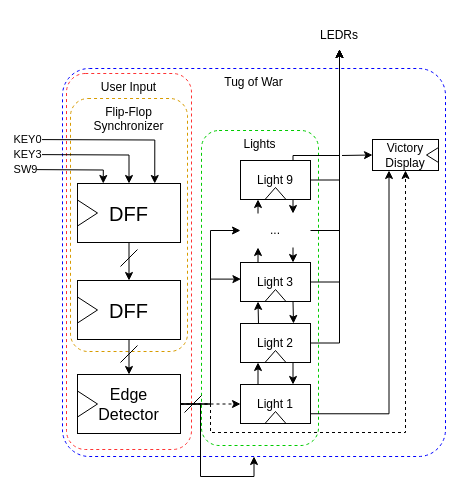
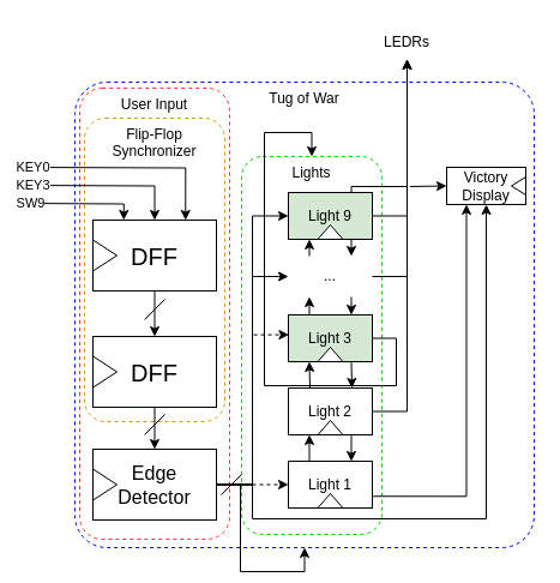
  <mxCell id="0" />
  <mxCell id="1" parent="0" />
  <mxCell id="2" value="Tug of War" style="rounded=1;whiteSpace=wrap;html=1;fillColor=none;dashed=1;align=center;verticalAlign=top;strokeColor=#0000FF;arcSize=7;" parent="1" vertex="1"><mxGeometry x="62" y="68" width="383" height="388" as="geometry" /></mxCell>
  <mxCell id="3" value="Flip-Flop Synchronizer" style="rounded=1;whiteSpace=wrap;html=1;fillColor=none;dashed=1;align=center;verticalAlign=top;strokeColor=#d79b00;" parent="1" vertex="1"><mxGeometry x="70" y="98" width="117" height="253" as="geometry" /></mxCell>
  <mxCell id="4" value="Lights" style="rounded=1;whiteSpace=wrap;html=1;fillColor=none;dashed=1;align=center;verticalAlign=top;strokeColor=#00CC00;" parent="1" vertex="1"><mxGeometry x="201" y="130" width="117" height="315" as="geometry" /></mxCell>
  <mxCell id="5" value="&amp;nbsp;" style="rounded=0;orthogonalLoop=1;jettySize=auto;html=1;exitX=0.75;exitY=0;exitDx=0;exitDy=0;strokeColor=default;entryX=0;entryY=0.5;entryDx=0;entryDy=0;edgeStyle=orthogonalEdgeStyle;elbow=vertical;" parent="1" source="49" target="48" edge="1"><mxGeometry x="0.219" y="1" relative="1" as="geometry"><mxPoint x="373" y="244" as="targetPoint" /><Array as="points"><mxPoint x="293" y="155" /><mxPoint x="341" y="155" /></Array><mxPoint y="1" as="offset" /></mxGeometry></mxCell>
  <mxCell id="6" value="User Input" style="rounded=1;whiteSpace=wrap;html=1;fillColor=none;dashed=1;align=center;verticalAlign=top;strokeColor=#FF3333;" parent="1" vertex="1"><mxGeometry x="66" y="73" width="125" height="376" as="geometry" /></mxCell>
  <mxCell id="7" value="KEY0" style="endArrow=classic;html=1;rounded=0;entryX=0.75;entryY=0;entryDx=0;entryDy=0;edgeStyle=orthogonalEdgeStyle;" parent="1" target="19" edge="1"><mxGeometry x="-0.921" width="50" height="50" relative="1" as="geometry"><mxPoint x="20" y="139" as="sourcePoint" /><mxPoint x="57.5" y="139.25" as="targetPoint" /><mxPoint as="offset" /></mxGeometry></mxCell>
  <mxCell id="8" value="SW9" style="endArrow=classic;html=1;rounded=0;entryX=0.25;entryY=0;entryDx=0;entryDy=0;edgeStyle=orthogonalEdgeStyle;" parent="1" target="19" edge="1"><mxGeometry x="-0.896" width="50" height="50" relative="1" as="geometry"><mxPoint x="20" y="169" as="sourcePoint" /><mxPoint x="57.5" y="168.75" as="targetPoint" /><mxPoint as="offset" /></mxGeometry></mxCell>
  <mxCell id="9" value="KEY3" style="edgeStyle=orthogonalEdgeStyle;rounded=0;orthogonalLoop=1;jettySize=auto;html=1;entryX=0.5;entryY=0;entryDx=0;entryDy=0;" parent="1" target="19" edge="1"><mxGeometry x="-0.898" relative="1" as="geometry"><mxPoint x="20" y="154" as="sourcePoint" /><mxPoint x="57.5" y="154.014" as="targetPoint" /><mxPoint as="offset" /></mxGeometry></mxCell>
  <mxCell id="10" value="" style="edgeStyle=orthogonalEdgeStyle;rounded=0;orthogonalLoop=1;jettySize=auto;html=1;entryX=0.5;entryY=0;entryDx=0;entryDy=0;exitX=0.5;exitY=1;exitDx=0;exitDy=0;" parent="1" source="19" target="16" edge="1"><mxGeometry relative="1" as="geometry"><mxPoint x="-108" y="402" as="sourcePoint" /></mxGeometry></mxCell>
  <mxCell id="11" value="" style="edgeStyle=orthogonalEdgeStyle;rounded=0;orthogonalLoop=1;jettySize=auto;html=1;entryX=0.5;entryY=0;entryDx=0;entryDy=0;exitX=0.5;exitY=1;exitDx=0;exitDy=0;" parent="1" source="16" target="13" edge="1"><mxGeometry relative="1" as="geometry"><mxPoint x="66" y="401.76" as="sourcePoint" /><mxPoint x="138" y="401.76" as="targetPoint" /></mxGeometry></mxCell>
  <mxCell id="12" value="" style="group" parent="1" vertex="1" connectable="0"><mxGeometry x="77" y="374" width="103" height="59" as="geometry" /></mxCell>
  <mxCell id="13" value="&lt;div style=&quot;font-size: 16px;&quot;&gt;&lt;font style=&quot;font-size: 16px;&quot;&gt;Edge Detector&lt;/font&gt;&lt;/div&gt;" style="rounded=0;whiteSpace=wrap;html=1;" parent="12" vertex="1"><mxGeometry width="103" height="59" as="geometry" /></mxCell>
  <mxCell id="14" value="" style="triangle;whiteSpace=wrap;html=1;rotation=0;" parent="12" vertex="1"><mxGeometry y="16.5" width="20" height="26" as="geometry" /></mxCell>
  <mxCell id="15" value="" style="group" parent="1" vertex="1" connectable="0"><mxGeometry x="77" y="280" width="103" height="59" as="geometry" /></mxCell>
  <mxCell id="16" value="&lt;span style=&quot;font-size: 20px;&quot;&gt;DFF&lt;/span&gt;" style="rounded=0;whiteSpace=wrap;html=1;" parent="15" vertex="1"><mxGeometry width="103" height="59" as="geometry" /></mxCell>
  <mxCell id="17" value="" style="triangle;whiteSpace=wrap;html=1;rotation=0;" parent="15" vertex="1"><mxGeometry y="16.5" width="20" height="26" as="geometry" /></mxCell>
  <mxCell id="18" value="" style="group" parent="1" vertex="1" connectable="0"><mxGeometry x="77" y="183" width="103" height="59" as="geometry" /></mxCell>
  <mxCell id="19" value="&lt;span style=&quot;font-size: 20px;&quot;&gt;DFF&lt;/span&gt;" style="rounded=0;whiteSpace=wrap;html=1;" parent="18" vertex="1"><mxGeometry width="103" height="59" as="geometry" /></mxCell>
  <mxCell id="20" value="" style="triangle;whiteSpace=wrap;html=1;rotation=0;" parent="18" vertex="1"><mxGeometry y="16.5" width="20" height="26" as="geometry" /></mxCell>
  <mxCell id="21" value="" style="group" parent="1" vertex="1" connectable="0"><mxGeometry x="240" y="384" width="70" height="39" as="geometry" /></mxCell>
  <mxCell id="22" value="&lt;div style=&quot;&quot;&gt;Light 1&lt;/div&gt;" style="rounded=0;whiteSpace=wrap;html=1;" parent="21" vertex="1"><mxGeometry width="70" height="39" as="geometry" /></mxCell>
  <mxCell id="23" value="" style="triangle;whiteSpace=wrap;html=1;rotation=-90;" parent="21" vertex="1"><mxGeometry x="29" y="22.5" width="12" height="21" as="geometry" /></mxCell>
  <mxCell id="24" value="" style="group" parent="1" vertex="1" connectable="0"><mxGeometry x="240" y="323" width="70" height="39" as="geometry" /></mxCell>
  <mxCell id="25" value="&lt;div style=&quot;&quot;&gt;&lt;font style=&quot;font-size: 12px;&quot;&gt;Light 2&lt;/font&gt;&lt;/div&gt;" style="rounded=0;whiteSpace=wrap;html=1;" parent="24" vertex="1"><mxGeometry width="70" height="39" as="geometry" /></mxCell>
  <mxCell id="26" value="" style="triangle;whiteSpace=wrap;html=1;rotation=-90;" parent="24" vertex="1"><mxGeometry x="29" y="22.5" width="12" height="21" as="geometry" /></mxCell>
  <mxCell id="27" style="edgeStyle=orthogonalEdgeStyle;rounded=0;orthogonalLoop=1;jettySize=auto;html=1;exitX=0.25;exitY=0;exitDx=0;exitDy=0;entryX=0.25;entryY=1;entryDx=0;entryDy=0;" parent="1" source="22" target="25" edge="1"><mxGeometry relative="1" as="geometry" /></mxCell>
  <mxCell id="28" style="edgeStyle=orthogonalEdgeStyle;rounded=0;orthogonalLoop=1;jettySize=auto;html=1;exitX=1;exitY=0.5;exitDx=0;exitDy=0;dashed=1;" parent="1" source="13" target="22" edge="1"><mxGeometry relative="1" as="geometry" /></mxCell>
  <mxCell id="29" style="edgeStyle=orthogonalEdgeStyle;rounded=0;orthogonalLoop=1;jettySize=auto;html=1;exitX=1;exitY=0.5;exitDx=0;exitDy=0;" parent="1" source="13" target="2" edge="1"><mxGeometry relative="1" as="geometry" /></mxCell>
  <mxCell id="30" style="edgeStyle=orthogonalEdgeStyle;rounded=0;orthogonalLoop=1;jettySize=auto;html=1;exitX=0.75;exitY=1;exitDx=0;exitDy=0;entryX=0.75;entryY=0;entryDx=0;entryDy=0;" parent="1" source="25" target="22" edge="1"><mxGeometry relative="1" as="geometry" /></mxCell>
  <mxCell id="31" value="" style="group" parent="1" vertex="1" connectable="0"><mxGeometry x="240" y="262" width="70" height="39" as="geometry" /></mxCell>
- <mxCell id="32" value="&lt;div style=&quot;&quot;&gt;&lt;font style=&quot;font-size: 12px;&quot;&gt;Light 3&lt;/font&gt;&lt;/div&gt;" style="rounded=0;whiteSpace=wrap;html=1;" parent="31" vertex="1"><mxGeometry width="70" height="39" as="geometry" /></mxCell>
+ <mxCell id="32" value="&lt;div style=&quot;&quot;&gt;&lt;font style=&quot;font-size: 12px;&quot;&gt;Light 3&lt;/font&gt;&lt;/div&gt;" style="rounded=0;whiteSpace=wrap;html=1;fillColor=#d5e8d4;" parent="31" vertex="1"><mxGeometry width="70" height="39" as="geometry" /></mxCell>
  <mxCell id="33" value="" style="triangle;whiteSpace=wrap;html=1;rotation=-90;" parent="31" vertex="1"><mxGeometry x="29" y="22.5" width="12" height="21" as="geometry" /></mxCell>
  <mxCell id="34" style="edgeStyle=orthogonalEdgeStyle;rounded=0;orthogonalLoop=1;jettySize=auto;html=1;exitX=0.25;exitY=0;exitDx=0;exitDy=0;entryX=0.25;entryY=1;entryDx=0;entryDy=0;" parent="1" target="32" edge="1"><mxGeometry relative="1" as="geometry"><mxPoint x="258" y="323" as="sourcePoint" /></mxGeometry></mxCell>
  <mxCell id="35" style="edgeStyle=orthogonalEdgeStyle;rounded=0;orthogonalLoop=1;jettySize=auto;html=1;exitX=0.75;exitY=1;exitDx=0;exitDy=0;entryX=0.75;entryY=0;entryDx=0;entryDy=0;" parent="1" source="32" edge="1"><mxGeometry relative="1" as="geometry"><mxPoint x="293" y="323" as="targetPoint" /></mxGeometry></mxCell>
- <mxCell id="36" style="edgeStyle=orthogonalEdgeStyle;rounded=0;orthogonalLoop=1;jettySize=auto;html=1;exitX=1;exitY=0.5;exitDx=0;exitDy=0;entryX=0.006;entryY=0.426;entryDx=0;entryDy=0;entryPerimeter=0;" parent="1" source="13" target="32" edge="1"><mxGeometry relative="1" as="geometry" /></mxCell>
+ <mxCell id="36" style="edgeStyle=orthogonalEdgeStyle;rounded=0;orthogonalLoop=1;jettySize=auto;html=1;exitX=1;exitY=0.5;exitDx=0;exitDy=0;entryX=0.006;entryY=0.426;entryDx=0;entryDy=0;entryPerimeter=0;dashed=1;" parent="1" source="13" target="32" edge="1"><mxGeometry relative="1" as="geometry" /></mxCell>
  <mxCell id="37" style="edgeStyle=orthogonalEdgeStyle;rounded=0;orthogonalLoop=1;jettySize=auto;html=1;exitX=0.75;exitY=1;exitDx=0;exitDy=0;entryX=0.75;entryY=0;entryDx=0;entryDy=0;" parent="1" source="40" target="32" edge="1"><mxGeometry relative="1" as="geometry" /></mxCell>
  <mxCell id="38" style="edgeStyle=orthogonalEdgeStyle;rounded=0;orthogonalLoop=1;jettySize=auto;html=1;exitX=0.25;exitY=0;exitDx=0;exitDy=0;entryX=0.25;entryY=1;entryDx=0;entryDy=0;" parent="1" source="40" target="49" edge="1"><mxGeometry relative="1" as="geometry" /></mxCell>
  <mxCell id="39" style="edgeStyle=orthogonalEdgeStyle;rounded=0;orthogonalLoop=1;jettySize=auto;html=1;exitX=1;exitY=0.5;exitDx=0;exitDy=0;entryX=0.5;entryY=1;entryDx=0;entryDy=0;" parent="1" source="40" target="44" edge="1"><mxGeometry relative="1" as="geometry" /></mxCell>
  <mxCell id="40" value="..." style="text;html=1;align=center;verticalAlign=middle;whiteSpace=wrap;rounded=0;" parent="1" vertex="1"><mxGeometry x="240" y="213" width="70" height="34" as="geometry" /></mxCell>
+ <mxCell id="41" style="edgeStyle=orthogonalEdgeStyle;rounded=0;orthogonalLoop=1;jettySize=auto;html=1;exitX=1;exitY=0.5;exitDx=0;exitDy=0;entryX=0;entryY=0.5;entryDx=0;entryDy=0;" parent="1" source="13" target="49" edge="1"><mxGeometry relative="1" as="geometry"><mxPoint x="210" y="246.2" as="targetPoint" /></mxGeometry></mxCell>
  <mxCell id="42" style="edgeStyle=orthogonalEdgeStyle;rounded=0;orthogonalLoop=1;jettySize=auto;html=1;exitX=0.25;exitY=0;exitDx=0;exitDy=0;entryX=0.25;entryY=1;entryDx=0;entryDy=0;" parent="1" source="32" target="40" edge="1"><mxGeometry relative="1" as="geometry"><mxPoint x="257.6" y="244.6" as="targetPoint" /></mxGeometry></mxCell>
  <mxCell id="43" style="edgeStyle=orthogonalEdgeStyle;rounded=0;orthogonalLoop=1;jettySize=auto;html=1;exitX=0.75;exitY=1;exitDx=0;exitDy=0;entryX=0.75;entryY=0;entryDx=0;entryDy=0;" parent="1" source="49" target="40" edge="1"><mxGeometry relative="1" as="geometry" /></mxCell>
  <mxCell id="44" value="LEDRs" style="rounded=0;whiteSpace=wrap;html=1;strokeColor=none;fillColor=none;" parent="1" vertex="1"><mxGeometry x="306" y="20" width="66" height="29" as="geometry" /></mxCell>
  <mxCell id="45" style="edgeStyle=orthogonalEdgeStyle;rounded=0;orthogonalLoop=1;jettySize=auto;html=1;exitX=1;exitY=0.5;exitDx=0;exitDy=0;entryX=0.5;entryY=1;entryDx=0;entryDy=0;" parent="1" source="49" target="44" edge="1"><mxGeometry relative="1" as="geometry" /></mxCell>
- <mxCell id="46" style="edgeStyle=orthogonalEdgeStyle;rounded=0;orthogonalLoop=1;jettySize=auto;html=1;exitX=1;exitY=0.5;exitDx=0;exitDy=0;entryX=0.5;entryY=1;entryDx=0;entryDy=0;" parent="1" source="32" target="44" edge="1"><mxGeometry relative="1" as="geometry" /></mxCell>
+ <mxCell id="46" style="edgeStyle=orthogonalEdgeStyle;rounded=0;orthogonalLoop=1;jettySize=auto;html=1;exitX=1;exitY=0.5;exitDx=0;exitDy=0;" parent="1" source="32" target="4" edge="1"><mxGeometry relative="1" as="geometry" /></mxCell>
  <mxCell id="47" style="edgeStyle=orthogonalEdgeStyle;rounded=0;orthogonalLoop=1;jettySize=auto;html=1;exitX=1;exitY=0.5;exitDx=0;exitDy=0;entryX=0.5;entryY=1;entryDx=0;entryDy=0;" parent="1" source="25" target="44" edge="1"><mxGeometry relative="1" as="geometry" /></mxCell>
  <mxCell id="48" value="Victory Display" style="rounded=0;whiteSpace=wrap;html=1;" parent="1" vertex="1"><mxGeometry x="372" y="139" width="66" height="31" as="geometry" /></mxCell>
- <mxCell id="49" value="&lt;div style=&quot;&quot;&gt;&lt;font style=&quot;font-size: 12px;&quot;&gt;Light 9&lt;/font&gt;&lt;/div&gt;" style="rounded=0;whiteSpace=wrap;html=1;" parent="1" vertex="1"><mxGeometry x="240" y="160" width="70" height="39" as="geometry" /></mxCell>
+ <mxCell id="49" value="&lt;div style=&quot;&quot;&gt;&lt;font style=&quot;font-size: 12px;&quot;&gt;Light 9&lt;/font&gt;&lt;/div&gt;" style="rounded=0;whiteSpace=wrap;html=1;fillColor=#d5e8d4;" parent="1" vertex="1"><mxGeometry x="240" y="160" width="70" height="39" as="geometry" /></mxCell>
  <mxCell id="50" value="" style="triangle;whiteSpace=wrap;html=1;rotation=-90;" parent="1" vertex="1"><mxGeometry x="269" y="182.5" width="12" height="21" as="geometry" /></mxCell>
  <mxCell id="51" style="edgeStyle=orthogonalEdgeStyle;rounded=0;orthogonalLoop=1;jettySize=auto;html=1;exitX=1;exitY=0.75;exitDx=0;exitDy=0;entryX=0.25;entryY=1;entryDx=0;entryDy=0;" parent="1" source="22" target="48" edge="1"><mxGeometry relative="1" as="geometry" /></mxCell>
  <mxCell id="52" value="" style="endArrow=none;html=1;rounded=0;" parent="1" edge="1"><mxGeometry width="50" height="50" relative="1" as="geometry"><mxPoint x="120" y="266" as="sourcePoint" /><mxPoint x="137" y="249" as="targetPoint" /></mxGeometry></mxCell>
  <mxCell id="53" value="" style="endArrow=none;html=1;rounded=0;" parent="1" edge="1"><mxGeometry width="50" height="50" relative="1" as="geometry"><mxPoint x="120" y="362" as="sourcePoint" /><mxPoint x="137" y="345" as="targetPoint" /></mxGeometry></mxCell>
  <mxCell id="54" value="" style="endArrow=none;html=1;rounded=0;" parent="1" edge="1"><mxGeometry width="50" height="50" relative="1" as="geometry"><mxPoint x="184" y="412" as="sourcePoint" /><mxPoint x="201" y="395" as="targetPoint" /></mxGeometry></mxCell>
  <mxCell id="55" style="edgeStyle=orthogonalEdgeStyle;rounded=0;orthogonalLoop=1;jettySize=auto;html=1;exitX=1;exitY=0.5;exitDx=0;exitDy=0;entryX=0;entryY=0.5;entryDx=0;entryDy=0;" parent="1" source="13" target="40" edge="1"><mxGeometry relative="1" as="geometry" /></mxCell>
- <mxCell id="56" style="edgeStyle=orthogonalEdgeStyle;rounded=0;orthogonalLoop=1;jettySize=auto;html=1;exitX=1;exitY=0.5;exitDx=0;exitDy=0;entryX=0.5;entryY=1;entryDx=0;entryDy=0;dashed=1;" parent="1" source="13" target="48" edge="1"><mxGeometry relative="1" as="geometry"><Array as="points"><mxPoint x="210" y="404" /><mxPoint x="210" y="432" /><mxPoint x="405" y="432" /></Array></mxGeometry></mxCell>
+ <mxCell id="56" style="edgeStyle=orthogonalEdgeStyle;rounded=0;orthogonalLoop=1;jettySize=auto;html=1;exitX=1;exitY=0.5;exitDx=0;exitDy=0;entryX=0.5;entryY=1;entryDx=0;entryDy=0;" parent="1" source="13" target="48" edge="1"><mxGeometry relative="1" as="geometry"><Array as="points"><mxPoint x="210" y="404" /><mxPoint x="210" y="432" /><mxPoint x="405" y="432" /></Array></mxGeometry></mxCell>
  <mxCell id="57" value="" style="triangle;whiteSpace=wrap;html=1;rotation=-180;" vertex="1" parent="1"><mxGeometry x="426" y="147" width="12" height="15" as="geometry" /></mxCell>
